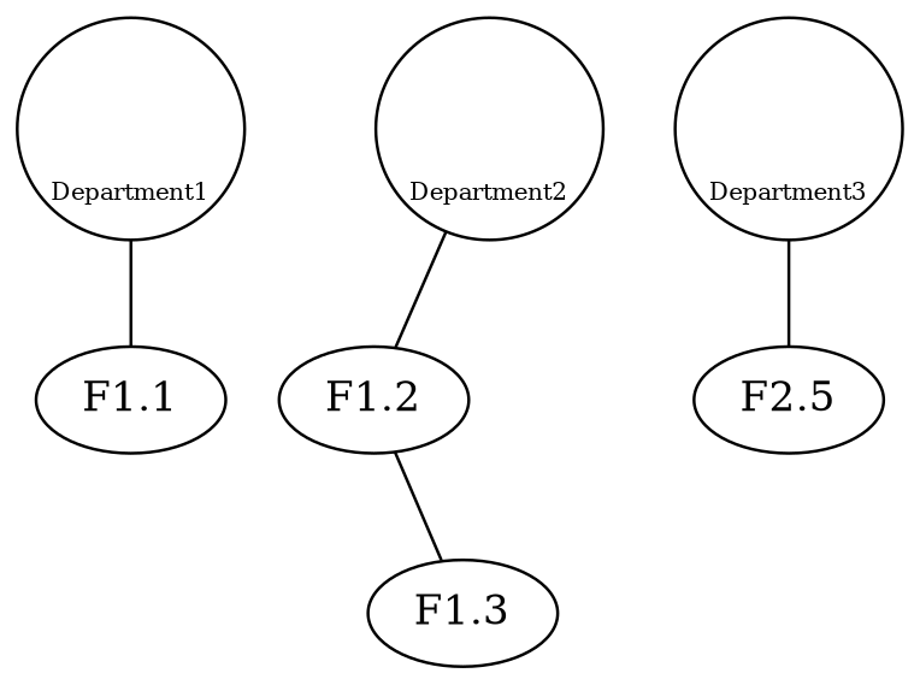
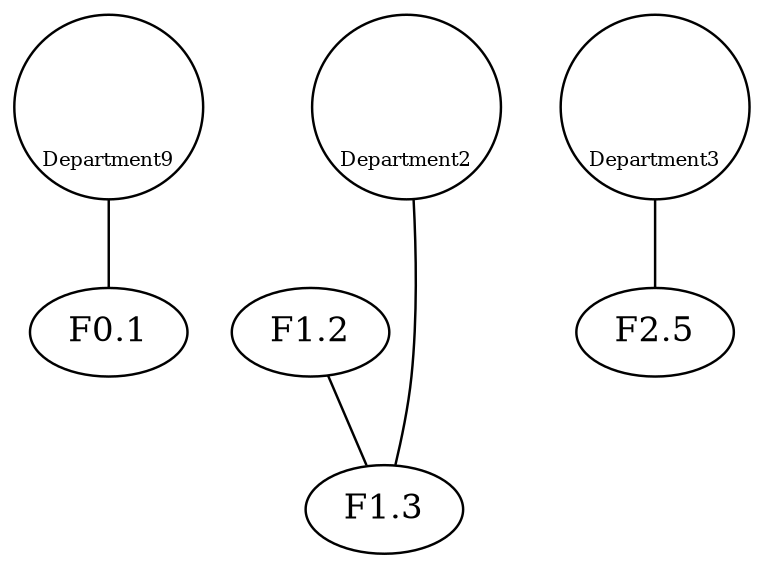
  graph {
-   Department1 [fontsize=8 height=0.5 labelloc=b margin="0,0.3"]
-   "F1.1"
+   Department1 [fontsize=8 height=0.5 labelloc=b margin="0,0.3" label=Department9]
+   "F1.1" [label="F0.1"]
    Department2 [fontsize=8 height=0.5 labelloc=b margin="0,0.3"]
    "F1.2"
    "F1.3"
    Department3 [fontsize=8 height=0.5 labelloc=b margin="0,0.3"]
    n7 [label="F2.5"]
    Department1 -- "F1.1"
-   Department2 -- "F1.2"
+   Department2 -- "F1.3"
    "F1.2" -- "F1.3"
    Department3 -- n7
  }
